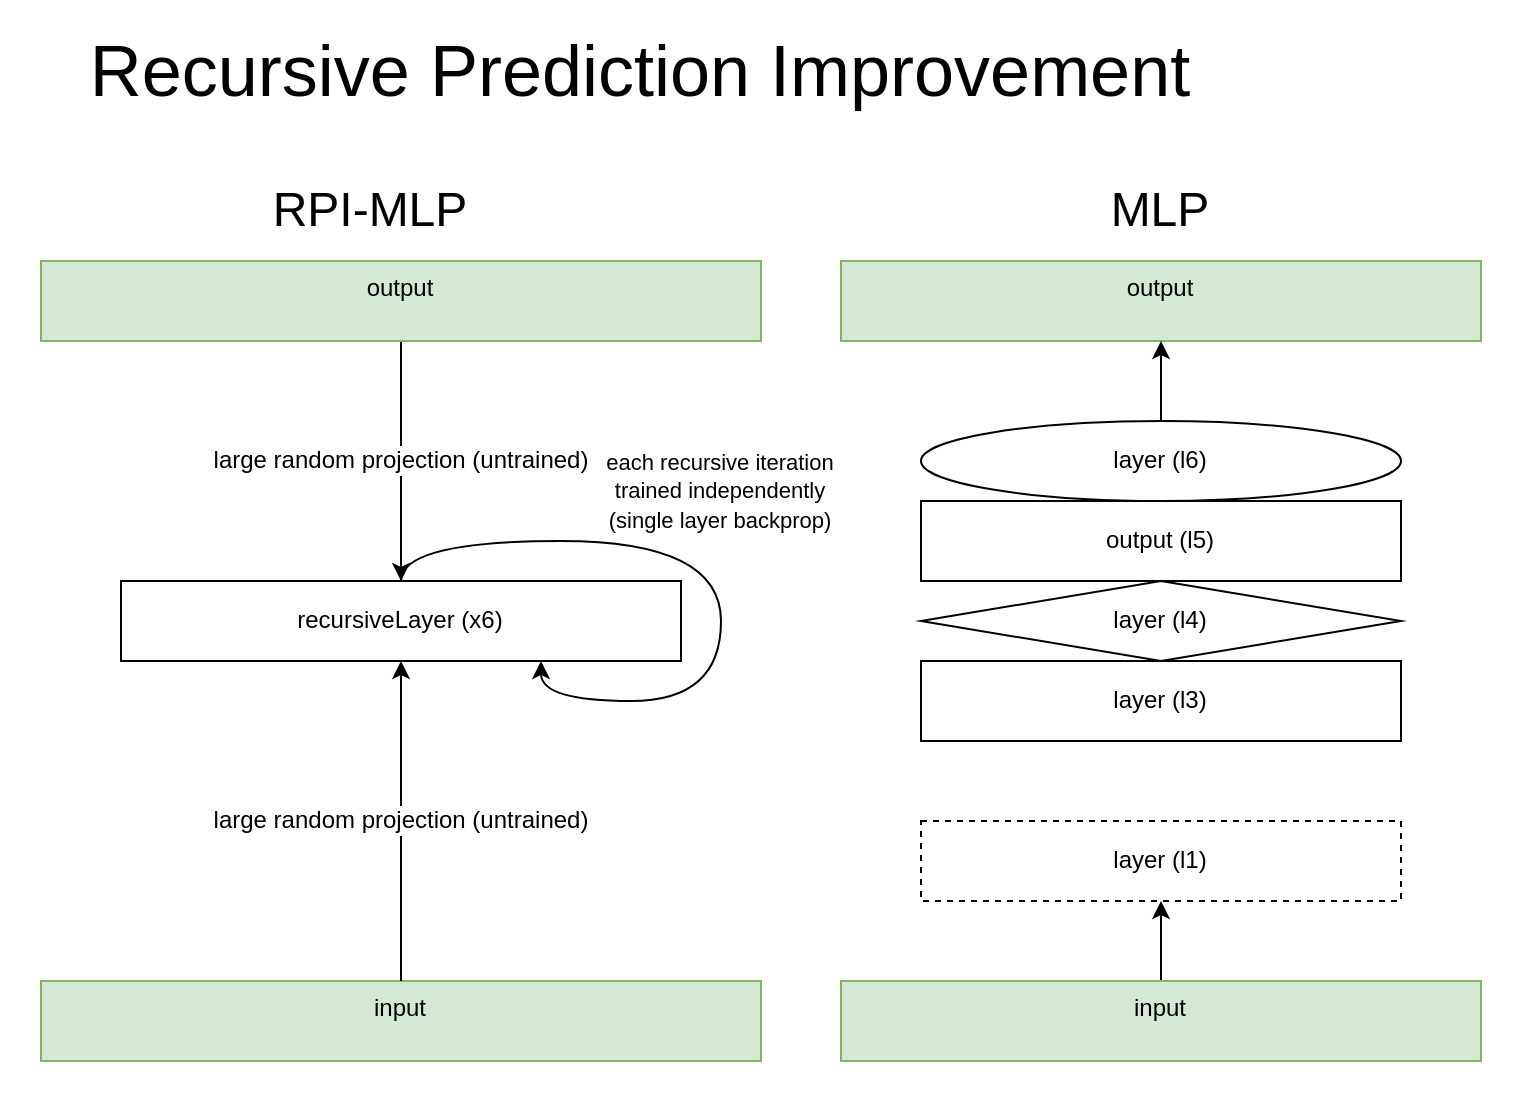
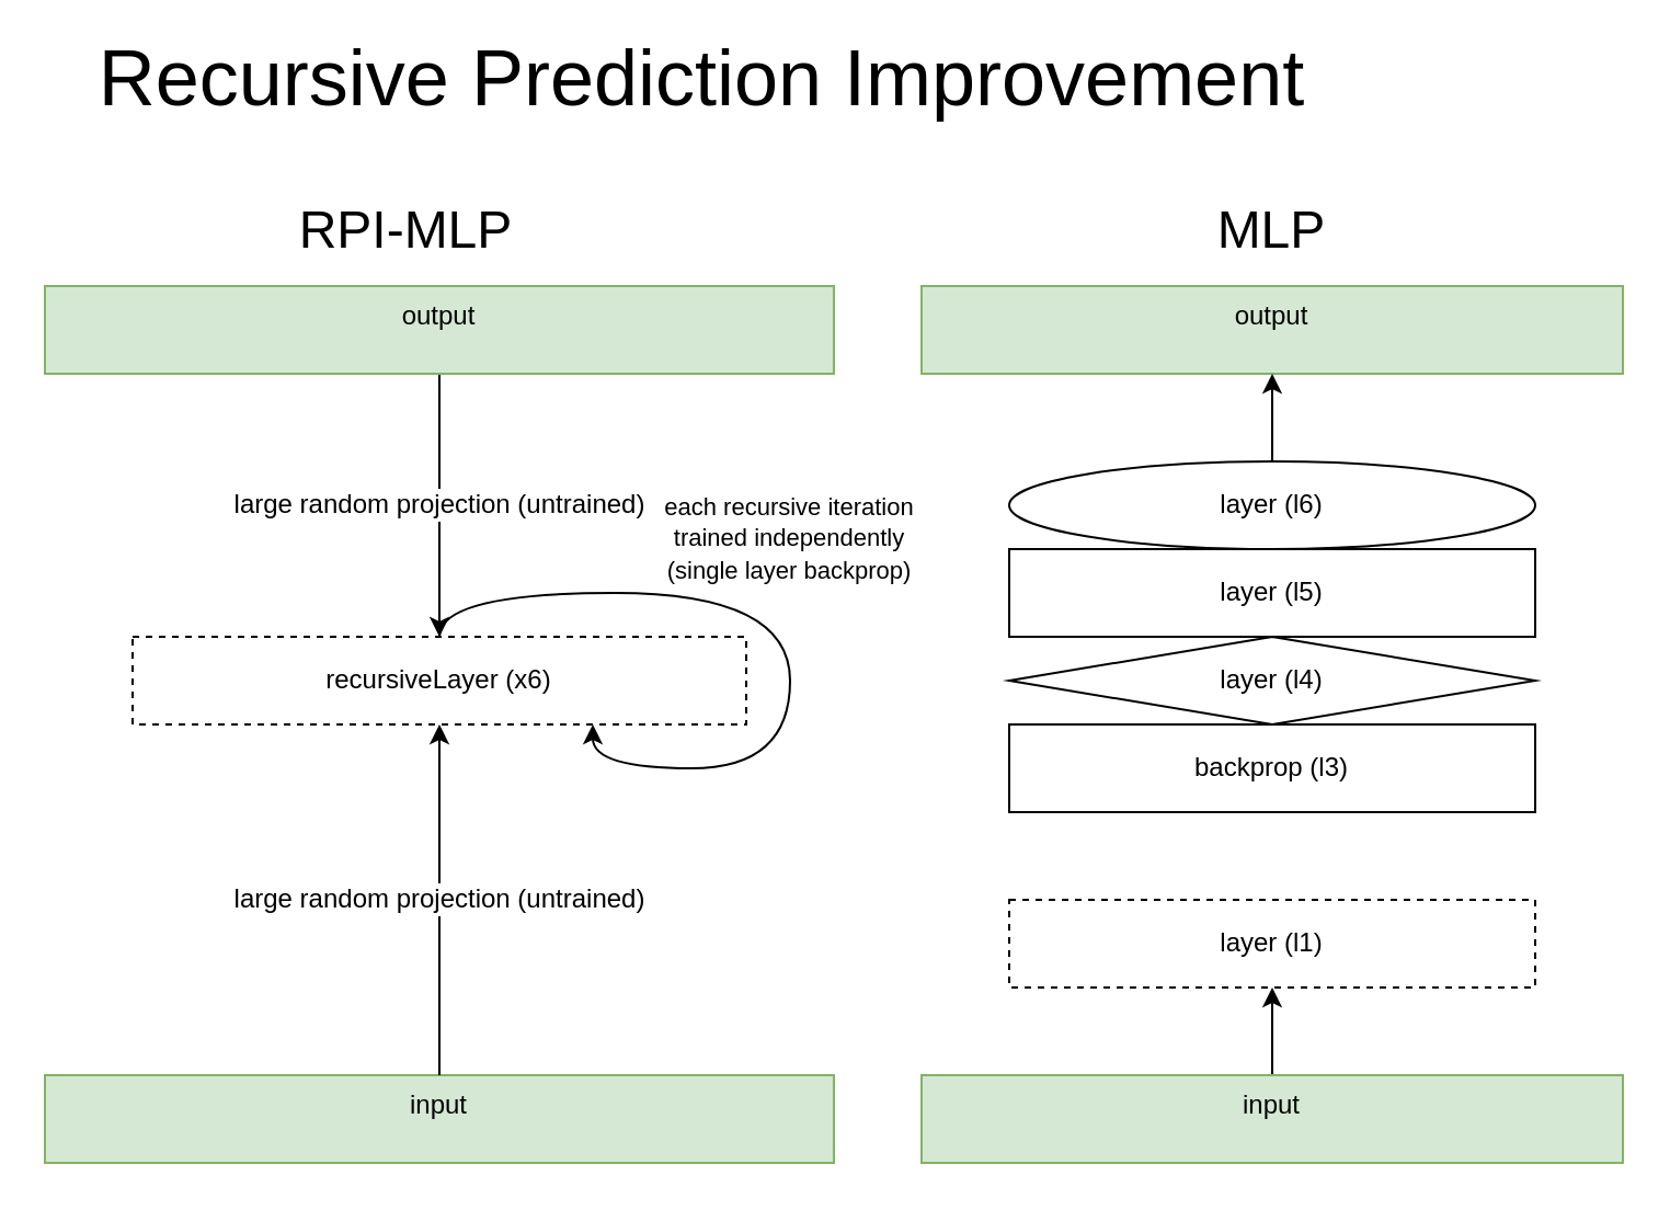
  <mxCell id="0" />
  <mxCell id="1" parent="0" />
- <mxCell id="2" value="recursiveLayer (x6)" style="rounded=0;whiteSpace=wrap;html=1;" parent="1" vertex="1"><mxGeometry x="60" y="290" width="280" height="40" as="geometry" /></mxCell>
+ <mxCell id="2" value="recursiveLayer (x6)" style="rounded=0;whiteSpace=wrap;html=1;dashed=1;" parent="1" vertex="1"><mxGeometry x="60" y="290" width="280" height="40" as="geometry" /></mxCell>
  <mxCell id="3" style="edgeStyle=orthogonalEdgeStyle;rounded=0;orthogonalLoop=1;jettySize=auto;html=1;exitX=0.5;exitY=0;exitDx=0;exitDy=0;entryX=0.75;entryY=1;entryDx=0;entryDy=0;curved=1;" parent="1" source="2" target="2" edge="1"><mxGeometry relative="1" as="geometry" /></mxCell>
  <mxCell id="4" value="&lt;font style=&quot;font-size: 36px;&quot;&gt;Recursive Prediction Improvement&lt;/font&gt;" style="text;html=1;strokeColor=none;fillColor=none;align=center;verticalAlign=middle;whiteSpace=wrap;rounded=0;" parent="1" vertex="1"><mxGeometry x="20" y="20" width="600" height="30" as="geometry" /></mxCell>
  <mxCell id="5" value="&lt;font style=&quot;font-size: 12px;&quot;&gt;large random projection (untrained)&lt;/font&gt;" style="edgeStyle=orthogonalEdgeStyle;rounded=0;orthogonalLoop=1;jettySize=auto;html=1;entryX=0.5;entryY=0;entryDx=0;entryDy=0;" edge="1" parent="1" source="6" target="2"><mxGeometry relative="1" as="geometry" /></mxCell>
  <mxCell id="6" value="output" style="rounded=0;whiteSpace=wrap;html=1;fillColor=#d5e8d4;strokeColor=#82b366;verticalAlign=top;" parent="1" vertex="1"><mxGeometry x="20" y="130" width="360" height="40" as="geometry" /></mxCell>
  <mxCell id="7" value="input" style="rounded=0;whiteSpace=wrap;html=1;fillColor=#d5e8d4;strokeColor=#82b366;verticalAlign=top;" parent="1" vertex="1"><mxGeometry x="20" y="490" width="360" height="40" as="geometry" /></mxCell>
- <mxCell id="8" value="layer (l3)" style="rounded=0;whiteSpace=wrap;html=1;" parent="1" vertex="1"><mxGeometry x="460" y="330" width="240" height="40" as="geometry" /></mxCell>
+ <mxCell id="8" value="backprop (l3)" style="rounded=0;whiteSpace=wrap;html=1;" parent="1" vertex="1"><mxGeometry x="460" y="330" width="240" height="40" as="geometry" /></mxCell>
  <mxCell id="9" value="output" style="rounded=0;whiteSpace=wrap;html=1;fillColor=#d5e8d4;strokeColor=#82b366;verticalAlign=top;" parent="1" vertex="1"><mxGeometry x="420" y="130" width="320" height="40" as="geometry" /></mxCell>
  <mxCell id="10" style="edgeStyle=orthogonalEdgeStyle;rounded=0;orthogonalLoop=1;jettySize=auto;html=1;entryX=0.5;entryY=1;entryDx=0;entryDy=0;" edge="1" parent="1" source="11" target="12"><mxGeometry relative="1" as="geometry" /></mxCell>
  <mxCell id="11" value="input" style="rounded=0;whiteSpace=wrap;html=1;fillColor=#d5e8d4;strokeColor=#82b366;verticalAlign=top;" parent="1" vertex="1"><mxGeometry x="420" y="490" width="320" height="40" as="geometry" /></mxCell>
  <mxCell id="12" value="layer (l1)" style="rounded=0;whiteSpace=wrap;html=1;dashed=1;" parent="1" vertex="1"><mxGeometry x="460" y="410" width="240" height="40" as="geometry" /></mxCell>
  <mxCell id="13" style="edgeStyle=orthogonalEdgeStyle;rounded=0;orthogonalLoop=1;jettySize=auto;html=1;entryX=0.5;entryY=1;entryDx=0;entryDy=0;" edge="1" parent="1" source="14" target="9"><mxGeometry relative="1" as="geometry" /></mxCell>
  <mxCell id="14" value="layer (l6)" style="ellipse;whiteSpace=wrap;html=1;" parent="1" vertex="1"><mxGeometry x="460" y="210" width="240" height="40" as="geometry" /></mxCell>
- <mxCell id="15" value="output (l5)" style="rounded=0;whiteSpace=wrap;html=1;" parent="1" vertex="1"><mxGeometry x="460" y="250" width="240" height="40" as="geometry" /></mxCell>
+ <mxCell id="15" value="layer (l5)" style="rounded=0;whiteSpace=wrap;html=1;" parent="1" vertex="1"><mxGeometry x="460" y="250" width="240" height="40" as="geometry" /></mxCell>
  <mxCell id="16" value="layer (l4)" style="rhombus;whiteSpace=wrap;html=1;" parent="1" vertex="1"><mxGeometry x="460" y="290" width="240" height="40" as="geometry" /></mxCell>
  <mxCell id="17" value="&lt;font style=&quot;font-size: 24px;&quot;&gt;RPI-MLP&lt;/font&gt;" style="text;html=1;strokeColor=none;fillColor=none;align=center;verticalAlign=middle;whiteSpace=wrap;rounded=0;" vertex="1" parent="1"><mxGeometry x="100" y="90" width="170" height="30" as="geometry" /></mxCell>
  <mxCell id="18" value="&lt;font style=&quot;font-size: 24px;&quot;&gt;MLP&lt;/font&gt;" style="text;html=1;strokeColor=none;fillColor=none;align=center;verticalAlign=middle;whiteSpace=wrap;rounded=0;" vertex="1" parent="1"><mxGeometry x="510" y="90" width="140" height="30" as="geometry" /></mxCell>
  <mxCell id="19" value="&lt;span style=&quot;color: rgb(0, 0, 0); font-family: Helvetica; font-style: normal; font-variant-ligatures: normal; font-variant-caps: normal; font-weight: 400; letter-spacing: normal; orphans: 2; text-align: center; text-indent: 0px; text-transform: none; widows: 2; word-spacing: 0px; -webkit-text-stroke-width: 0px; white-space: nowrap; background-color: rgb(255, 255, 255); text-decoration-thickness: initial; text-decoration-style: initial; text-decoration-color: initial; float: none; display: inline !important;&quot;&gt;&lt;font style=&quot;font-size: 12px;&quot;&gt;large random projection (untrained)&lt;/font&gt;&lt;/span&gt;" style="edgeStyle=orthogonalEdgeStyle;rounded=0;orthogonalLoop=1;jettySize=auto;html=1;entryX=0.5;entryY=1;entryDx=0;entryDy=0;" edge="1" parent="1" source="7" target="2"><mxGeometry relative="1" as="geometry" /></mxCell>
  <mxCell id="20" value="&lt;span style=&quot;color: rgb(0, 0, 0); font-family: Helvetica; font-size: 11px; font-style: normal; font-variant-ligatures: normal; font-variant-caps: normal; font-weight: 400; letter-spacing: normal; orphans: 2; text-align: center; text-indent: 0px; text-transform: none; widows: 2; word-spacing: 0px; -webkit-text-stroke-width: 0px; white-space: nowrap; background-color: rgb(255, 255, 255); text-decoration-thickness: initial; text-decoration-style: initial; text-decoration-color: initial; display: inline !important; float: none;&quot;&gt;each recursive iteration&lt;/span&gt;&lt;br style=&quot;forced-color-adjust: none; color: rgb(0, 0, 0); font-family: Helvetica; font-size: 11px; font-style: normal; font-variant-ligatures: normal; font-variant-caps: normal; font-weight: 400; letter-spacing: normal; orphans: 2; text-align: center; text-indent: 0px; text-transform: none; widows: 2; word-spacing: 0px; -webkit-text-stroke-width: 0px; white-space: nowrap; text-decoration-thickness: initial; text-decoration-style: initial; text-decoration-color: initial;&quot;&gt;&lt;span style=&quot;color: rgb(0, 0, 0); font-family: Helvetica; font-size: 11px; font-style: normal; font-variant-ligatures: normal; font-variant-caps: normal; font-weight: 400; letter-spacing: normal; orphans: 2; text-align: center; text-indent: 0px; text-transform: none; widows: 2; word-spacing: 0px; -webkit-text-stroke-width: 0px; white-space: nowrap; background-color: rgb(255, 255, 255); text-decoration-thickness: initial; text-decoration-style: initial; text-decoration-color: initial; display: inline !important; float: none;&quot;&gt;trained independently&lt;/span&gt;&lt;br style=&quot;forced-color-adjust: none; color: rgb(0, 0, 0); font-family: Helvetica; font-size: 11px; font-style: normal; font-variant-ligatures: normal; font-variant-caps: normal; font-weight: 400; letter-spacing: normal; orphans: 2; text-align: center; text-indent: 0px; text-transform: none; widows: 2; word-spacing: 0px; -webkit-text-stroke-width: 0px; white-space: nowrap; text-decoration-thickness: initial; text-decoration-style: initial; text-decoration-color: initial;&quot;&gt;&lt;span style=&quot;color: rgb(0, 0, 0); font-family: Helvetica; font-size: 11px; font-style: normal; font-variant-ligatures: normal; font-variant-caps: normal; font-weight: 400; letter-spacing: normal; orphans: 2; text-align: center; text-indent: 0px; text-transform: none; widows: 2; word-spacing: 0px; -webkit-text-stroke-width: 0px; white-space: nowrap; background-color: rgb(255, 255, 255); text-decoration-thickness: initial; text-decoration-style: initial; text-decoration-color: initial; display: inline !important; float: none;&quot;&gt;(single layer backprop)&lt;/span&gt;" style="text;html=1;align=center;verticalAlign=middle;whiteSpace=wrap;rounded=0;" vertex="1" parent="1"><mxGeometry x="330" y="230" width="60" height="30" as="geometry" /></mxCell>
